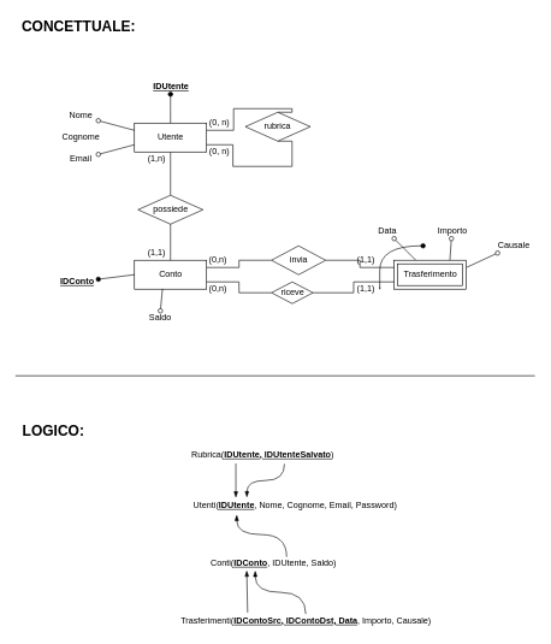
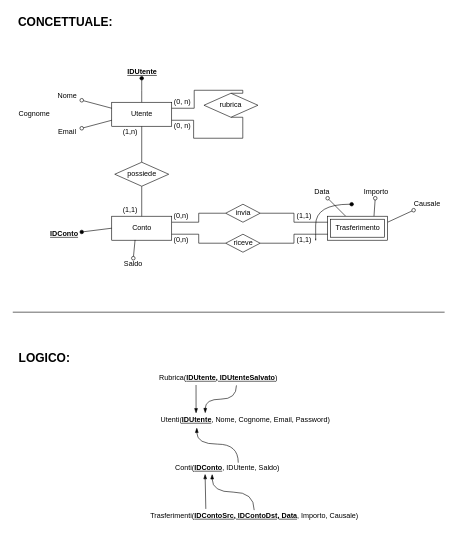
  <mxCell id="0" />
  <mxCell id="1" parent="0" />
  <mxCell id="2" style="edgeStyle=orthogonalEdgeStyle;rounded=0;orthogonalLoop=1;jettySize=auto;html=1;endArrow=none;endFill=0;" parent="1" source="3" target="7" edge="1"><mxGeometry relative="1" as="geometry" /></mxCell>
  <mxCell id="3" value="Utente" style="whiteSpace=wrap;html=1;align=center;" parent="1" vertex="1"><mxGeometry x="185.5" y="170" width="100" height="40" as="geometry" /></mxCell>
  <mxCell id="4" style="edgeStyle=orthogonalEdgeStyle;rounded=0;orthogonalLoop=1;jettySize=auto;html=1;exitX=1;exitY=0.25;exitDx=0;exitDy=0;entryX=0;entryY=0.5;entryDx=0;entryDy=0;endArrow=none;endFill=0;" parent="1" source="5" target="28" edge="1"><mxGeometry relative="1" as="geometry" /></mxCell>
  <mxCell id="5" value="Conto" style="whiteSpace=wrap;html=1;align=center;" parent="1" vertex="1"><mxGeometry x="185.5" y="360" width="100" height="40" as="geometry" /></mxCell>
  <mxCell id="6" style="edgeStyle=orthogonalEdgeStyle;rounded=0;orthogonalLoop=1;jettySize=auto;html=1;exitX=0.5;exitY=1;exitDx=0;exitDy=0;entryX=0.5;entryY=0;entryDx=0;entryDy=0;endArrow=none;endFill=0;" parent="1" source="7" target="5" edge="1"><mxGeometry relative="1" as="geometry" /></mxCell>
  <mxCell id="7" value="possiede" style="shape=rhombus;perimeter=rhombusPerimeter;whiteSpace=wrap;html=1;align=center;" parent="1" vertex="1"><mxGeometry x="190.5" y="270" width="90" height="40" as="geometry" /></mxCell>
  <mxCell id="8" value="(1,n)" style="text;html=1;align=center;verticalAlign=middle;resizable=0;points=[];autosize=1;strokeColor=none;fillColor=none;" parent="1" vertex="1"><mxGeometry x="195.5" y="210" width="40" height="20" as="geometry" /></mxCell>
  <mxCell id="9" value="(1,1)" style="text;html=1;align=center;verticalAlign=middle;resizable=0;points=[];autosize=1;strokeColor=none;fillColor=none;" parent="1" vertex="1"><mxGeometry x="195.5" y="340" width="40" height="20" as="geometry" /></mxCell>
  <mxCell id="10" style="rounded=0;orthogonalLoop=1;jettySize=auto;html=1;entryX=0.5;entryY=0;entryDx=0;entryDy=0;endArrow=none;endFill=0;startArrow=oval;startFill=1;" parent="1" source="11" target="3" edge="1"><mxGeometry relative="1" as="geometry"><Array as="points"><mxPoint x="235.5" y="150" /></Array></mxGeometry></mxCell>
  <mxCell id="11" value="IDUtente" style="text;html=1;align=center;verticalAlign=middle;resizable=0;points=[];autosize=1;strokeColor=none;fillColor=none;fontStyle=5" parent="1" vertex="1"><mxGeometry x="205.5" y="110" width="60" height="20" as="geometry" /></mxCell>
  <mxCell id="12" style="edgeStyle=none;rounded=0;orthogonalLoop=1;jettySize=auto;html=1;entryX=0;entryY=0.25;entryDx=0;entryDy=0;endArrow=none;endFill=0;startArrow=oval;startFill=0;" parent="1" source="13" target="3" edge="1"><mxGeometry relative="1" as="geometry" /></mxCell>
  <mxCell id="13" value="Nome" style="text;html=1;align=center;verticalAlign=middle;resizable=0;points=[];autosize=1;strokeColor=none;fillColor=none;" parent="1" vertex="1"><mxGeometry x="85.5" y="150" width="50" height="20" as="geometry" /></mxCell>
- <mxCell id="14" value="Cognome" style="text;html=1;align=center;verticalAlign=middle;resizable=0;points=[];autosize=1;strokeColor=none;fillColor=none;" parent="1" vertex="1"><mxGeometry x="75.5" y="180" width="70" height="20" as="geometry" /></mxCell>
+ <mxCell id="14" value="Cognome" style="text;html=1;align=center;verticalAlign=middle;resizable=0;points=[];autosize=1;strokeColor=none;fillColor=none;" parent="1" vertex="1"><mxGeometry x="20.5" y="180" width="70" height="20" as="geometry" /></mxCell>
  <mxCell id="15" style="edgeStyle=none;rounded=0;orthogonalLoop=1;jettySize=auto;html=1;endArrow=none;endFill=0;startArrow=oval;startFill=0;entryX=0;entryY=0.75;entryDx=0;entryDy=0;" parent="1" source="16" target="3" edge="1"><mxGeometry relative="1" as="geometry"><mxPoint x="183" y="200" as="targetPoint" /></mxGeometry></mxCell>
  <mxCell id="16" value="Email" style="text;html=1;align=center;verticalAlign=middle;resizable=0;points=[];autosize=1;strokeColor=none;fillColor=none;" parent="1" vertex="1"><mxGeometry x="85.5" y="210" width="50" height="20" as="geometry" /></mxCell>
  <mxCell id="17" style="edgeStyle=none;rounded=0;orthogonalLoop=1;jettySize=auto;html=1;entryX=0;entryY=0.5;entryDx=0;entryDy=0;endArrow=none;endFill=0;startArrow=oval;startFill=1;" parent="1" source="18" target="5" edge="1"><mxGeometry relative="1" as="geometry" /></mxCell>
  <mxCell id="18" value="IDConto" style="text;html=1;align=center;verticalAlign=middle;resizable=0;points=[];autosize=1;strokeColor=none;fillColor=none;fontStyle=5" parent="1" vertex="1"><mxGeometry x="75.5" y="380" width="60" height="20" as="geometry" /></mxCell>
  <mxCell id="19" style="edgeStyle=none;rounded=0;orthogonalLoop=1;jettySize=auto;html=1;entryX=0.389;entryY=0.989;entryDx=0;entryDy=0;entryPerimeter=0;endArrow=none;endFill=0;startArrow=oval;startFill=0;" parent="1" source="20" target="5" edge="1"><mxGeometry relative="1" as="geometry" /></mxCell>
  <mxCell id="20" value="Saldo" style="text;html=1;align=center;verticalAlign=middle;resizable=0;points=[];autosize=1;strokeColor=none;fillColor=none;" parent="1" vertex="1"><mxGeometry x="195.5" y="430" width="50" height="20" as="geometry" /></mxCell>
  <mxCell id="21" style="edgeStyle=none;rounded=0;orthogonalLoop=1;jettySize=auto;html=1;endArrow=none;endFill=0;startArrow=oval;startFill=0;" parent="1" source="22" target="26" edge="1"><mxGeometry relative="1" as="geometry" /></mxCell>
  <mxCell id="22" value="Data" style="text;html=1;align=center;verticalAlign=middle;resizable=0;points=[];autosize=1;strokeColor=none;fillColor=none;" parent="1" vertex="1"><mxGeometry x="515.5" y="310" width="40" height="20" as="geometry" /></mxCell>
  <mxCell id="23" style="edgeStyle=none;rounded=0;orthogonalLoop=1;jettySize=auto;html=1;entryX=0.772;entryY=0.015;entryDx=0;entryDy=0;entryPerimeter=0;endArrow=none;endFill=0;startArrow=oval;startFill=0;" parent="1" source="24" target="26" edge="1"><mxGeometry relative="1" as="geometry" /></mxCell>
  <mxCell id="24" value="Importo" style="text;html=1;align=center;verticalAlign=middle;resizable=0;points=[];autosize=1;strokeColor=none;fillColor=none;" parent="1" vertex="1"><mxGeometry x="595.5" y="310" width="60" height="20" as="geometry" /></mxCell>
  <mxCell id="25" style="rounded=0;orthogonalLoop=1;jettySize=auto;html=1;exitX=1;exitY=0.25;exitDx=0;exitDy=0;endArrow=oval;endFill=0;" parent="1" source="26" target="45" edge="1"><mxGeometry relative="1" as="geometry" /></mxCell>
  <mxCell id="26" value="Trasferimento" style="shape=ext;margin=3;double=1;whiteSpace=wrap;html=1;align=center;" parent="1" vertex="1"><mxGeometry x="545.5" y="360" width="100" height="40" as="geometry" /></mxCell>
  <mxCell id="27" style="edgeStyle=orthogonalEdgeStyle;rounded=0;orthogonalLoop=1;jettySize=auto;html=1;exitX=1;exitY=0.5;exitDx=0;exitDy=0;entryX=0;entryY=0.25;entryDx=0;entryDy=0;endArrow=none;endFill=0;" parent="1" source="28" target="26" edge="1"><mxGeometry relative="1" as="geometry" /></mxCell>
- <mxCell id="28" value="invia" style="shape=rhombus;perimeter=rhombusPerimeter;whiteSpace=wrap;html=1;align=center;" parent="1" vertex="1"><mxGeometry x="375.5" y="340" width="75" height="40" as="geometry" /></mxCell>
+ <mxCell id="28" value="invia" style="shape=rhombus;perimeter=rhombusPerimeter;whiteSpace=wrap;html=1;align=center;" parent="1" vertex="1"><mxGeometry x="375.5" y="340" width="57.5" height="30" as="geometry" /></mxCell>
  <mxCell id="29" style="edgeStyle=orthogonalEdgeStyle;rounded=0;orthogonalLoop=1;jettySize=auto;html=1;exitX=1;exitY=0.5;exitDx=0;exitDy=0;entryX=0;entryY=0.75;entryDx=0;entryDy=0;endArrow=none;endFill=0;" parent="1" source="31" target="26" edge="1"><mxGeometry relative="1" as="geometry" /></mxCell>
  <mxCell id="30" style="edgeStyle=orthogonalEdgeStyle;rounded=0;orthogonalLoop=1;jettySize=auto;html=1;exitX=0;exitY=0.5;exitDx=0;exitDy=0;entryX=1;entryY=0.75;entryDx=0;entryDy=0;endArrow=none;endFill=0;" parent="1" source="31" target="5" edge="1"><mxGeometry relative="1" as="geometry" /></mxCell>
  <mxCell id="31" value="riceve" style="shape=rhombus;perimeter=rhombusPerimeter;whiteSpace=wrap;html=1;align=center;" parent="1" vertex="1"><mxGeometry x="375.5" y="390" width="57.5" height="30" as="geometry" /></mxCell>
  <mxCell id="32" value="(0,n)" style="text;html=1;align=center;verticalAlign=middle;resizable=0;points=[];autosize=1;strokeColor=none;fillColor=none;" parent="1" vertex="1"><mxGeometry x="280.5" y="350" width="40" height="20" as="geometry" /></mxCell>
  <mxCell id="33" value="(0,n)" style="text;html=1;align=center;verticalAlign=middle;resizable=0;points=[];autosize=1;strokeColor=none;fillColor=none;" parent="1" vertex="1"><mxGeometry x="280.5" y="390" width="40" height="20" as="geometry" /></mxCell>
  <mxCell id="34" value="(1,1)" style="text;html=1;align=center;verticalAlign=middle;resizable=0;points=[];autosize=1;strokeColor=none;fillColor=none;" parent="1" vertex="1"><mxGeometry x="485.5" y="390" width="40" height="20" as="geometry" /></mxCell>
  <mxCell id="35" value="(1,1)" style="text;html=1;align=center;verticalAlign=middle;resizable=0;points=[];autosize=1;strokeColor=none;fillColor=none;" parent="1" vertex="1"><mxGeometry x="485.5" y="350" width="40" height="20" as="geometry" /></mxCell>
  <mxCell id="36" value="" style="endArrow=oval;html=1;rounded=0;edgeStyle=orthogonalEdgeStyle;curved=1;endFill=1;" parent="1" edge="1"><mxGeometry width="50" height="50" relative="1" as="geometry"><mxPoint x="525.5" y="397" as="sourcePoint" /><mxPoint x="585.5" y="340" as="targetPoint" /><Array as="points"><mxPoint x="525.5" y="409" /><mxPoint x="525.5" y="340" /><mxPoint x="615.5" y="340" /></Array></mxGeometry></mxCell>
  <mxCell id="37" value="&lt;b style=&quot;font-size: 20px;&quot;&gt;CONCETTUALE:&lt;/b&gt;" style="text;html=1;align=center;verticalAlign=middle;resizable=0;points=[];autosize=1;strokeColor=none;fillColor=none;fontSize=20;" parent="1" vertex="1"><mxGeometry x="23" y="20" width="170" height="30" as="geometry" /></mxCell>
  <mxCell id="38" value="&lt;b style=&quot;font-size: 20px;&quot;&gt;LOGICO:&lt;/b&gt;" style="text;html=1;align=center;verticalAlign=middle;resizable=0;points=[];autosize=1;strokeColor=none;fillColor=none;fontSize=20;" parent="1" vertex="1"><mxGeometry x="23" y="580" width="100" height="30" as="geometry" /></mxCell>
  <mxCell id="39" value="Utenti(&lt;b&gt;&lt;u&gt;IDUtente&lt;/u&gt;&lt;/b&gt;, Nome, Cognome, Email, Password)" style="text;html=1;align=center;verticalAlign=middle;resizable=0;points=[];autosize=1;strokeColor=none;fillColor=none;" parent="1" vertex="1"><mxGeometry x="258" y="690" width="300" height="20" as="geometry" /></mxCell>
  <mxCell id="40" style="edgeStyle=orthogonalEdgeStyle;curved=1;rounded=0;orthogonalLoop=1;jettySize=auto;html=1;entryX=0.231;entryY=1.13;entryDx=0;entryDy=0;entryPerimeter=0;endArrow=blockThin;endFill=1;exitX=0.597;exitY=0.045;exitDx=0;exitDy=0;exitPerimeter=0;" parent="1" source="41" target="39" edge="1"><mxGeometry relative="1" as="geometry" /></mxCell>
  <mxCell id="41" value="Conti(&lt;b&gt;&lt;u&gt;IDConto&lt;/u&gt;&lt;/b&gt;, IDUtente, Saldo)" style="text;html=1;align=center;verticalAlign=middle;resizable=0;points=[];autosize=1;strokeColor=none;fillColor=none;" parent="1" vertex="1"><mxGeometry x="283" y="770" width="190" height="20" as="geometry" /></mxCell>
  <mxCell id="42" style="edgeStyle=orthogonalEdgeStyle;rounded=0;orthogonalLoop=1;jettySize=auto;html=1;entryX=0.368;entryY=1;entryDx=0;entryDy=0;entryPerimeter=0;endArrow=blockThin;endFill=1;curved=1;" parent="1" source="44" target="41" edge="1"><mxGeometry relative="1" as="geometry" /></mxCell>
  <mxCell id="43" style="rounded=0;orthogonalLoop=1;jettySize=auto;html=1;endArrow=blockThin;endFill=1;exitX=0.276;exitY=-0.1;exitDx=0;exitDy=0;exitPerimeter=0;entryX=0.306;entryY=0.987;entryDx=0;entryDy=0;entryPerimeter=0;" parent="1" source="44" target="41" edge="1"><mxGeometry relative="1" as="geometry"><mxPoint x="353" y="790" as="targetPoint" /></mxGeometry></mxCell>
  <mxCell id="44" value="Trasferimenti(&lt;b&gt;&lt;u&gt;IDContoSrc, IDContoDst, Data&lt;/u&gt;&lt;/b&gt;, Importo, Causale)" style="text;html=1;align=center;verticalAlign=middle;resizable=0;points=[];autosize=1;strokeColor=none;fillColor=none;" parent="1" vertex="1"><mxGeometry x="243" y="850" width="360" height="20" as="geometry" /></mxCell>
  <mxCell id="45" value="Causale" style="text;html=1;align=center;verticalAlign=middle;resizable=0;points=[];autosize=1;strokeColor=none;fillColor=none;" parent="1" vertex="1"><mxGeometry x="680.5" y="330" width="60" height="20" as="geometry" /></mxCell>
  <mxCell id="46" value="" style="endArrow=none;html=1;rounded=0;fontSize=20;" parent="1" edge="1"><mxGeometry width="50" height="50" relative="1" as="geometry"><mxPoint x="20.5" y="520" as="sourcePoint" /><mxPoint x="740.5" y="520" as="targetPoint" /></mxGeometry></mxCell>
  <mxCell id="47" style="edgeStyle=orthogonalEdgeStyle;rounded=0;orthogonalLoop=1;jettySize=auto;html=1;entryX=1;entryY=0.25;entryDx=0;entryDy=0;exitX=0.5;exitY=0;exitDx=0;exitDy=0;endArrow=none;endFill=0;" edge="1" parent="1" source="49" target="3"><mxGeometry relative="1" as="geometry"><Array as="points"><mxPoint x="404" y="150" /><mxPoint x="323" y="150" /><mxPoint x="323" y="180" /></Array></mxGeometry></mxCell>
  <mxCell id="48" style="edgeStyle=orthogonalEdgeStyle;rounded=0;orthogonalLoop=1;jettySize=auto;html=1;entryX=1;entryY=0.75;entryDx=0;entryDy=0;exitX=0.5;exitY=1;exitDx=0;exitDy=0;endArrow=none;endFill=0;" edge="1" parent="1" source="49" target="3"><mxGeometry relative="1" as="geometry"><Array as="points"><mxPoint x="404" y="230" /><mxPoint x="322" y="230" /><mxPoint x="322" y="200" /></Array></mxGeometry></mxCell>
  <mxCell id="49" value="rubrica" style="shape=rhombus;perimeter=rhombusPerimeter;whiteSpace=wrap;html=1;align=center;" vertex="1" parent="1"><mxGeometry x="339.25" y="155" width="90" height="40" as="geometry" /></mxCell>
  <mxCell id="50" value="(0, n)" style="text;html=1;align=center;verticalAlign=middle;resizable=0;points=[];autosize=1;strokeColor=none;fillColor=none;" vertex="1" parent="1"><mxGeometry x="283" y="160" width="40" height="20" as="geometry" /></mxCell>
  <mxCell id="51" value="(0, n)" style="text;html=1;align=center;verticalAlign=middle;resizable=0;points=[];autosize=1;strokeColor=none;fillColor=none;" vertex="1" parent="1"><mxGeometry x="283" y="200" width="40" height="20" as="geometry" /></mxCell>
  <mxCell id="52" value="Rubrica(&lt;b&gt;&lt;u&gt;IDUtente, IDUtenteSalvato&lt;/u&gt;&lt;/b&gt;)" style="text;html=1;align=center;verticalAlign=middle;resizable=0;points=[];autosize=1;strokeColor=none;fillColor=none;" vertex="1" parent="1"><mxGeometry x="258" y="620" width="210" height="20" as="geometry" /></mxCell>
  <mxCell id="53" style="edgeStyle=orthogonalEdgeStyle;rounded=0;orthogonalLoop=1;jettySize=auto;html=1;endArrow=blockThin;endFill=1;curved=1;exitX=0.645;exitY=1.102;exitDx=0;exitDy=0;exitPerimeter=0;entryX=0.278;entryY=-0.077;entryDx=0;entryDy=0;entryPerimeter=0;" edge="1" parent="1" source="52" target="39"><mxGeometry relative="1" as="geometry"><mxPoint x="287.36" y="680.26" as="sourcePoint" /><mxPoint x="343" y="670" as="targetPoint" /></mxGeometry></mxCell>
  <mxCell id="54" style="rounded=0;orthogonalLoop=1;jettySize=auto;html=1;endArrow=blockThin;endFill=1;exitX=0.324;exitY=1.071;exitDx=0;exitDy=0;exitPerimeter=0;entryX=0.227;entryY=-0.065;entryDx=0;entryDy=0;entryPerimeter=0;" edge="1" parent="1" source="52" target="39"><mxGeometry relative="1" as="geometry"><mxPoint x="323" y="680" as="targetPoint" /><mxPoint x="206.72" y="678.26" as="sourcePoint" /><Array as="points" /></mxGeometry></mxCell>
